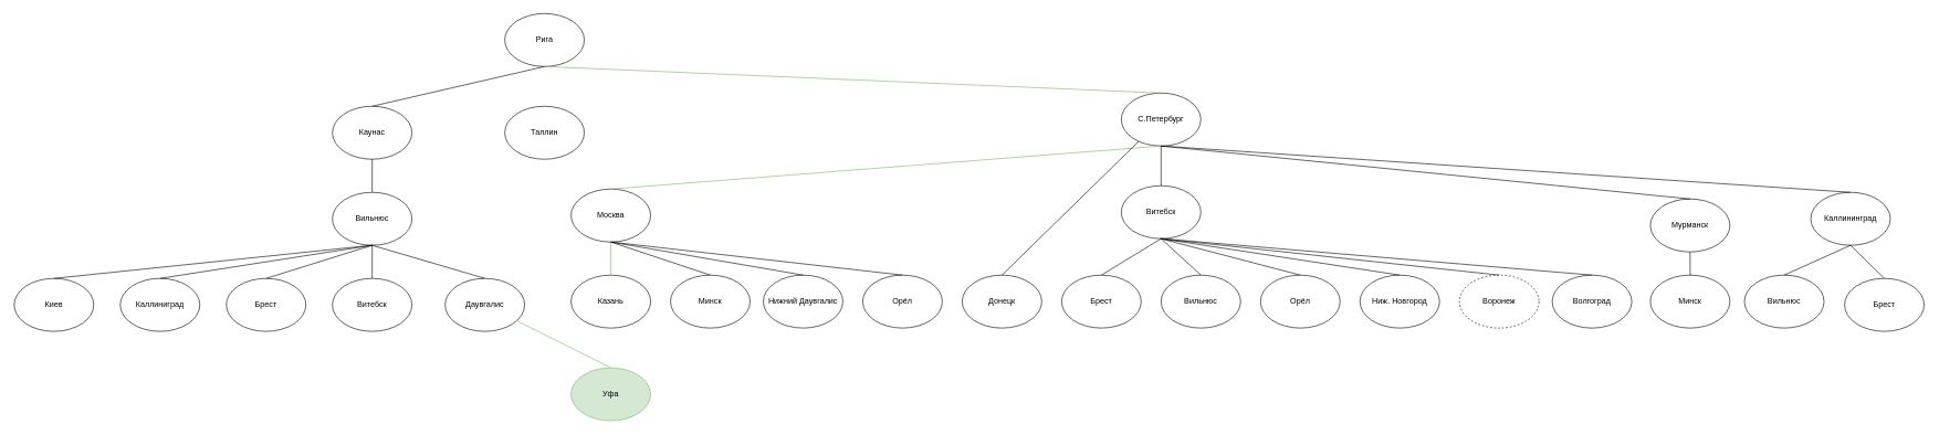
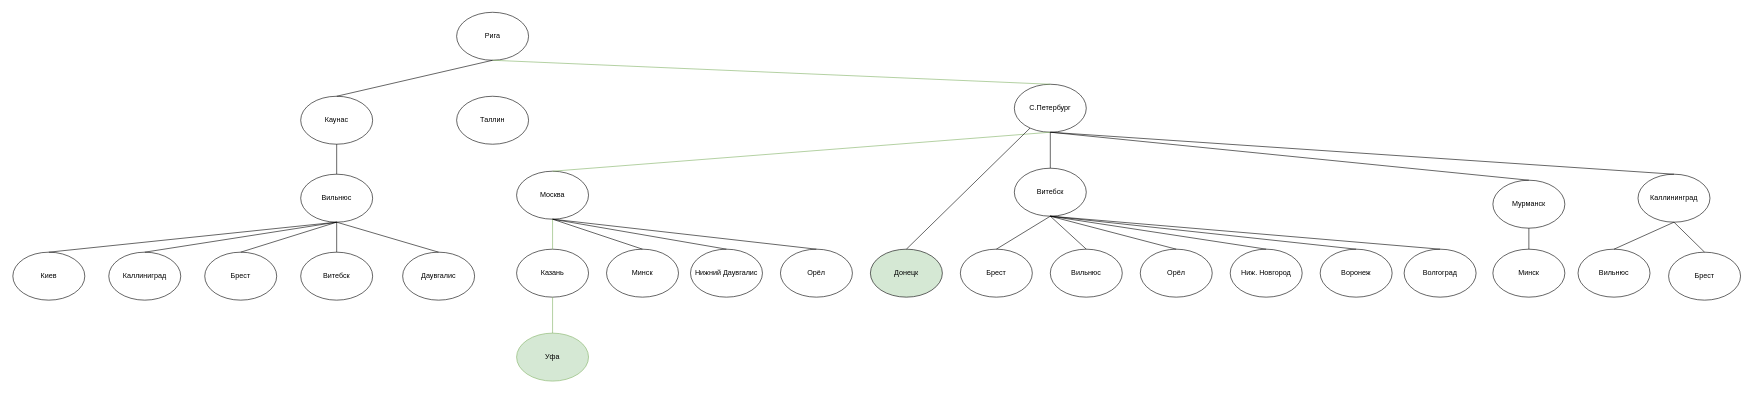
  <mxCell id="0" />
  <mxCell id="1" parent="0" />
  <mxCell id="2" value="Рига" style="ellipse;whiteSpace=wrap;html=1;" parent="1" vertex="1"><mxGeometry x="760" y="20" width="120" height="80" as="geometry" /></mxCell>
  <mxCell id="3" value="Каунас" style="ellipse;whiteSpace=wrap;html=1;" parent="1" vertex="1"><mxGeometry x="500" y="160" width="120" height="80" as="geometry" /></mxCell>
  <mxCell id="4" value="Таллин" style="ellipse;whiteSpace=wrap;html=1;" parent="1" vertex="1"><mxGeometry x="760" y="160" width="120" height="80" as="geometry" /></mxCell>
  <mxCell id="5" value="С.Петербург" style="ellipse;whiteSpace=wrap;html=1;" parent="1" vertex="1"><mxGeometry x="1690" y="140" width="120" height="80" as="geometry" /></mxCell>
  <mxCell id="6" value="" style="endArrow=none;html=1;rounded=0;entryX=0.5;entryY=1;entryDx=0;entryDy=0;exitX=0.5;exitY=0;exitDx=0;exitDy=0;" parent="1" source="3" target="2" edge="1"><mxGeometry width="50" height="50" relative="1" as="geometry"><mxPoint x="800" y="280" as="sourcePoint" /><mxPoint x="850" y="230" as="targetPoint" /></mxGeometry></mxCell>
  <mxCell id="7" value="" style="endArrow=none;html=1;rounded=0;exitX=0.5;exitY=0;exitDx=0;exitDy=0;fillColor=#d5e8d4;strokeColor=#82b366;" parent="1" source="5" edge="1"><mxGeometry width="50" height="50" relative="1" as="geometry"><mxPoint x="580" y="170" as="sourcePoint" /><mxPoint x="820" y="100" as="targetPoint" /></mxGeometry></mxCell>
  <mxCell id="8" value="Вильнюс" style="ellipse;whiteSpace=wrap;html=1;" parent="1" vertex="1"><mxGeometry x="500" y="290" width="120" height="80" as="geometry" /></mxCell>
  <mxCell id="9" value="Витебск" style="ellipse;whiteSpace=wrap;html=1;" parent="1" vertex="1"><mxGeometry x="500" y="420" width="120" height="80" as="geometry" /></mxCell>
  <mxCell id="10" value="Москва" style="ellipse;whiteSpace=wrap;html=1;" parent="1" vertex="1"><mxGeometry x="860" y="285" width="120" height="80" as="geometry" /></mxCell>
  <mxCell id="11" value="" style="endArrow=none;html=1;rounded=0;entryX=0.5;entryY=1;entryDx=0;entryDy=0;exitX=0.5;exitY=0;exitDx=0;exitDy=0;" parent="1" source="8" target="3" edge="1"><mxGeometry width="50" height="50" relative="1" as="geometry"><mxPoint x="610" y="280" as="sourcePoint" /><mxPoint x="660" y="230" as="targetPoint" /></mxGeometry></mxCell>
  <mxCell id="12" value="Брест" style="ellipse;whiteSpace=wrap;html=1;" parent="1" vertex="1"><mxGeometry x="340" y="420" width="120" height="80" as="geometry" /></mxCell>
  <mxCell id="13" value="Даувгалис" style="ellipse;whiteSpace=wrap;html=1;" parent="1" vertex="1"><mxGeometry x="670" y="420" width="120" height="80" as="geometry" /></mxCell>
  <mxCell id="14" value="Каллиниград" style="ellipse;whiteSpace=wrap;html=1;" parent="1" vertex="1"><mxGeometry x="180" y="420" width="120" height="80" as="geometry" /></mxCell>
  <mxCell id="15" value="Киев" style="ellipse;whiteSpace=wrap;html=1;" parent="1" vertex="1"><mxGeometry x="20" y="420" width="120" height="80" as="geometry" /></mxCell>
  <mxCell id="16" value="" style="endArrow=none;html=1;rounded=0;entryX=0.5;entryY=1;entryDx=0;entryDy=0;exitX=0.5;exitY=0;exitDx=0;exitDy=0;" parent="1" source="15" target="8" edge="1"><mxGeometry width="50" height="50" relative="1" as="geometry"><mxPoint x="410" y="330" as="sourcePoint" /><mxPoint x="460" y="280" as="targetPoint" /></mxGeometry></mxCell>
  <mxCell id="17" value="" style="endArrow=none;html=1;rounded=0;entryX=0.5;entryY=1;entryDx=0;entryDy=0;exitX=0.5;exitY=0;exitDx=0;exitDy=0;" parent="1" source="14" target="8" edge="1"><mxGeometry width="50" height="50" relative="1" as="geometry"><mxPoint y="340" as="sourcePoint" x="420" /><mxPoint x="470" y="290" as="targetPoint" /></mxGeometry></mxCell>
  <mxCell id="18" value="" style="endArrow=none;html=1;rounded=0;entryX=0.5;entryY=1;entryDx=0;entryDy=0;exitX=0.5;exitY=0;exitDx=0;exitDy=0;" parent="1" source="12" target="8" edge="1"><mxGeometry width="50" height="50" relative="1" as="geometry"><mxPoint x="430" y="350" as="sourcePoint" /><mxPoint x="480" y="300" as="targetPoint" /></mxGeometry></mxCell>
  <mxCell id="19" value="" style="endArrow=none;html=1;rounded=0;entryX=0.5;entryY=1;entryDx=0;entryDy=0;" parent="1" source="9" target="8" edge="1"><mxGeometry width="50" height="50" relative="1" as="geometry"><mxPoint x="440" y="360" as="sourcePoint" /><mxPoint x="490" y="310" as="targetPoint" /></mxGeometry></mxCell>
  <mxCell id="20" value="" style="endArrow=none;html=1;rounded=0;entryX=0.5;entryY=1;entryDx=0;entryDy=0;exitX=0.5;exitY=0;exitDx=0;exitDy=0;" parent="1" source="13" target="8" edge="1"><mxGeometry width="50" height="50" relative="1" as="geometry"><mxPoint x="450" y="370" as="sourcePoint" /><mxPoint x="500" y="320" as="targetPoint" /></mxGeometry></mxCell>
  <mxCell id="21" value="Мурманск" style="ellipse;whiteSpace=wrap;html=1;" parent="1" vertex="1"><mxGeometry x="2488" y="300" width="120" height="80" as="geometry" /></mxCell>
  <mxCell id="22" value="Витебск" style="ellipse;whiteSpace=wrap;html=1;" parent="1" vertex="1"><mxGeometry x="1690" y="280" width="120" height="80" as="geometry" /></mxCell>
  <mxCell id="23" value="" style="endArrow=none;html=1;rounded=0;entryX=0.5;entryY=1;entryDx=0;entryDy=0;exitX=0.5;exitY=0;exitDx=0;exitDy=0;fillColor=#d5e8d4;strokeColor=#82b366;" parent="1" source="10" target="5" edge="1"><mxGeometry width="50" height="50" relative="1" as="geometry"><mxPoint x="1700" y="310" as="sourcePoint" /><mxPoint x="1750" y="260" as="targetPoint" /></mxGeometry></mxCell>
  <mxCell id="24" value="" style="endArrow=none;html=1;rounded=0;entryX=0.5;entryY=1;entryDx=0;entryDy=0;exitX=0.5;exitY=0;exitDx=0;exitDy=0;" parent="1" source="22" target="5" edge="1"><mxGeometry width="50" height="50" relative="1" as="geometry"><mxPoint x="1700" y="310" as="sourcePoint" /><mxPoint x="1750" y="260" as="targetPoint" /></mxGeometry></mxCell>
  <mxCell id="25" value="" style="endArrow=none;html=1;rounded=0;entryX=0.5;entryY=1;entryDx=0;entryDy=0;exitX=0.5;exitY=0;exitDx=0;exitDy=0;" parent="1" source="21" target="5" edge="1"><mxGeometry width="50" height="50" relative="1" as="geometry"><mxPoint x="1700" y="310" as="sourcePoint" /><mxPoint x="1750" y="260" as="targetPoint" /></mxGeometry></mxCell>
  <mxCell id="26" value="Казань" style="ellipse;whiteSpace=wrap;html=1;" parent="1" vertex="1"><mxGeometry x="860" y="415" width="120" height="80" as="geometry" /></mxCell>
  <mxCell id="27" value="" style="endArrow=none;html=1;rounded=0;entryX=0.5;entryY=1;entryDx=0;entryDy=0;exitX=0.5;exitY=0;exitDx=0;exitDy=0;fillColor=#d5e8d4;strokeColor=#82b366;" parent="1" source="26" target="10" edge="1"><mxGeometry width="50" height="50" relative="1" as="geometry"><mxPoint x="1080" y="365" as="sourcePoint" /><mxPoint x="1130" y="315" as="targetPoint" /></mxGeometry></mxCell>
  <mxCell id="28" value="Каллининград" style="ellipse;whiteSpace=wrap;html=1;" parent="1" vertex="1"><mxGeometry x="2730" y="290" width="120" height="80" as="geometry" /></mxCell>
  <mxCell id="29" value="" style="endArrow=none;html=1;rounded=0;entryX=0.5;entryY=1;entryDx=0;entryDy=0;exitX=0.5;exitY=0;exitDx=0;exitDy=0;" parent="1" source="28" target="5" edge="1"><mxGeometry width="50" height="50" relative="1" as="geometry"><mxPoint x="1770" y="360" as="sourcePoint" /><mxPoint x="1820" y="310" as="targetPoint" /></mxGeometry></mxCell>
  <mxCell id="30" value="Минск" style="ellipse;whiteSpace=wrap;html=1;" parent="1" vertex="1"><mxGeometry x="1010" y="415" width="120" height="80" as="geometry" /></mxCell>
  <mxCell id="31" value="Нижний Даувгалис" style="ellipse;whiteSpace=wrap;html=1;" parent="1" vertex="1"><mxGeometry x="1150" y="415" width="120" height="80" as="geometry" /></mxCell>
  <mxCell id="32" value="Орёл" style="ellipse;whiteSpace=wrap;html=1;" parent="1" vertex="1"><mxGeometry x="1300" y="415" width="120" height="80" as="geometry" /></mxCell>
- <mxCell id="33" value="Донецк" style="ellipse;whiteSpace=wrap;html=1;" parent="1" vertex="1"><mxGeometry x="1450" y="415" width="120" height="80" as="geometry" /></mxCell>
+ <mxCell id="33" value="Донецк" style="ellipse;whiteSpace=wrap;html=1;fillColor=#d5e8d4;" parent="1" vertex="1"><mxGeometry x="1450" y="415" width="120" height="80" as="geometry" /></mxCell>
  <mxCell id="34" value="" style="endArrow=none;html=1;rounded=0;entryX=0.5;entryY=1;entryDx=0;entryDy=0;exitX=0.5;exitY=0;exitDx=0;exitDy=0;" parent="1" source="30" target="10" edge="1"><mxGeometry width="50" height="50" relative="1" as="geometry"><mxPoint x="930" y="425" as="sourcePoint" /><mxPoint x="930" y="375" as="targetPoint" /></mxGeometry></mxCell>
  <mxCell id="35" value="" style="endArrow=none;html=1;rounded=0;entryX=0.5;entryY=1;entryDx=0;entryDy=0;exitX=0.5;exitY=0;exitDx=0;exitDy=0;" parent="1" source="31" target="10" edge="1"><mxGeometry width="50" height="50" relative="1" as="geometry"><mxPoint x="940" y="435" as="sourcePoint" /><mxPoint x="940" y="385" as="targetPoint" /></mxGeometry></mxCell>
  <mxCell id="36" value="" style="endArrow=none;html=1;rounded=0;entryX=0.5;entryY=1;entryDx=0;entryDy=0;exitX=0.5;exitY=0;exitDx=0;exitDy=0;" parent="1" source="32" target="10" edge="1"><mxGeometry width="50" height="50" relative="1" as="geometry"><mxPoint x="950" y="445" as="sourcePoint" /><mxPoint x="950" y="395" as="targetPoint" /></mxGeometry></mxCell>
  <mxCell id="37" value="" style="endArrow=none;html=1;rounded=0;exitX=0.5;exitY=0;exitDx=0;exitDy=0;" parent="1" source="33" target="5" edge="1"><mxGeometry width="50" height="50" relative="1" as="geometry"><mxPoint x="960" y="455" as="sourcePoint" /><mxPoint x="960" y="405" as="targetPoint" /></mxGeometry></mxCell>
  <mxCell id="38" value="Уфа" style="ellipse;whiteSpace=wrap;html=1;fillColor=#d5e8d4;strokeColor=#82b366;" parent="1" vertex="1"><mxGeometry x="860" y="555" width="120" height="80" as="geometry" /></mxCell>
- <mxCell id="39" value="" style="endArrow=none;html=1;rounded=0;exitX=0.5;exitY=0;exitDx=0;exitDy=0;fillColor=#d5e8d4;strokeColor=#82b366;" parent="1" source="38" target="13" edge="1"><mxGeometry width="50" height="50" relative="1" as="geometry"><mxPoint x="970" y="465" as="sourcePoint" /><mxPoint x="970" y="415" as="targetPoint" /></mxGeometry></mxCell>
+ <mxCell id="39" value="" style="endArrow=none;html=1;rounded=0;entryX=0.5;entryY=1;entryDx=0;entryDy=0;exitX=0.5;exitY=0;exitDx=0;exitDy=0;fillColor=#d5e8d4;strokeColor=#82b366;" parent="1" source="38" target="26" edge="1"><mxGeometry width="50" height="50" relative="1" as="geometry"><mxPoint x="970" y="465" as="sourcePoint" /><mxPoint x="970" y="415" as="targetPoint" /></mxGeometry></mxCell>
  <mxCell id="40" value="Брест" style="ellipse;whiteSpace=wrap;html=1;" parent="1" vertex="1"><mxGeometry x="1600" y="415" width="120" height="80" as="geometry" /></mxCell>
  <mxCell id="41" value="Вильнюс" style="ellipse;whiteSpace=wrap;html=1;" parent="1" vertex="1"><mxGeometry x="1750" y="415" width="120" height="80" as="geometry" /></mxCell>
  <mxCell id="42" value="Орёл" style="ellipse;whiteSpace=wrap;html=1;" parent="1" vertex="1"><mxGeometry x="1900" y="415" width="120" height="80" as="geometry" /></mxCell>
  <mxCell id="43" value="Ниж. Новгород" style="ellipse;whiteSpace=wrap;html=1;" parent="1" vertex="1"><mxGeometry x="2050" y="415" width="120" height="80" as="geometry" /></mxCell>
- <mxCell id="44" value="Воронеж" style="ellipse;whiteSpace=wrap;html=1;dashed=1;" parent="1" vertex="1"><mxGeometry x="2200" y="415" width="120" height="80" as="geometry" /></mxCell>
+ <mxCell id="44" value="Воронеж" style="ellipse;whiteSpace=wrap;html=1;" parent="1" vertex="1"><mxGeometry x="2200" y="415" width="120" height="80" as="geometry" /></mxCell>
  <mxCell id="45" value="Волгоград" style="ellipse;whiteSpace=wrap;html=1;" parent="1" vertex="1"><mxGeometry x="2340" y="415" width="120" height="80" as="geometry" /></mxCell>
  <mxCell id="46" value="" style="endArrow=none;html=1;rounded=0;entryX=0.5;entryY=1;entryDx=0;entryDy=0;exitX=0.5;exitY=0;exitDx=0;exitDy=0;" parent="1" source="40" target="22" edge="1"><mxGeometry width="50" height="50" relative="1" as="geometry"><mxPoint x="1920" y="430" as="sourcePoint" /><mxPoint x="1970" y="380" as="targetPoint" /></mxGeometry></mxCell>
  <mxCell id="47" value="" style="endArrow=none;html=1;rounded=0;entryX=0.5;entryY=1;entryDx=0;entryDy=0;exitX=0.5;exitY=0;exitDx=0;exitDy=0;" parent="1" source="41" target="22" edge="1"><mxGeometry width="50" height="50" relative="1" as="geometry"><mxPoint x="1920" y="430" as="sourcePoint" /><mxPoint x="1970" y="380" as="targetPoint" /></mxGeometry></mxCell>
  <mxCell id="48" value="" style="endArrow=none;html=1;rounded=0;entryX=0.5;entryY=1;entryDx=0;entryDy=0;exitX=0.5;exitY=0;exitDx=0;exitDy=0;" parent="1" source="42" target="22" edge="1"><mxGeometry width="50" height="50" relative="1" as="geometry"><mxPoint x="1920" y="430" as="sourcePoint" /><mxPoint x="1970" y="380" as="targetPoint" /></mxGeometry></mxCell>
  <mxCell id="49" value="" style="endArrow=none;html=1;rounded=0;entryX=0.5;entryY=1;entryDx=0;entryDy=0;exitX=0.5;exitY=0;exitDx=0;exitDy=0;" parent="1" source="43" target="22" edge="1"><mxGeometry width="50" height="50" relative="1" as="geometry"><mxPoint x="2010" y="430" as="sourcePoint" /><mxPoint x="1760" y="370" as="targetPoint" /></mxGeometry></mxCell>
  <mxCell id="50" value="" style="endArrow=none;html=1;rounded=0;entryX=0.5;entryY=1;entryDx=0;entryDy=0;exitX=0.5;exitY=0;exitDx=0;exitDy=0;" parent="1" source="44" target="22" edge="1"><mxGeometry width="50" height="50" relative="1" as="geometry"><mxPoint x="2020" y="440" as="sourcePoint" /><mxPoint x="1770" y="380" as="targetPoint" /></mxGeometry></mxCell>
  <mxCell id="51" value="" style="endArrow=none;html=1;rounded=0;entryX=0.5;entryY=1;entryDx=0;entryDy=0;exitX=0.5;exitY=0;exitDx=0;exitDy=0;" parent="1" source="45" target="22" edge="1"><mxGeometry width="50" height="50" relative="1" as="geometry"><mxPoint x="2030" y="450" as="sourcePoint" /><mxPoint x="1780" y="390" as="targetPoint" /></mxGeometry></mxCell>
  <mxCell id="52" value="Минск" style="ellipse;whiteSpace=wrap;html=1;" parent="1" vertex="1"><mxGeometry x="2488" y="415" width="120" height="80" as="geometry" /></mxCell>
  <mxCell id="53" value="" style="endArrow=none;html=1;rounded=0;entryX=0.5;entryY=1;entryDx=0;entryDy=0;exitX=0.5;exitY=0;exitDx=0;exitDy=0;" parent="1" source="52" target="21" edge="1"><mxGeometry width="50" height="50" relative="1" as="geometry"><mxPoint x="2390" y="590" as="sourcePoint" /><mxPoint x="2440" y="540" as="targetPoint" /></mxGeometry></mxCell>
  <mxCell id="54" value="Брест" style="ellipse;whiteSpace=wrap;html=1;" parent="1" vertex="1"><mxGeometry x="2781" y="420" width="120" height="80" as="geometry" /></mxCell>
  <mxCell id="55" value="Вильнюс" style="ellipse;whiteSpace=wrap;html=1;" parent="1" vertex="1"><mxGeometry x="2630" y="415" width="120" height="80" as="geometry" /></mxCell>
  <mxCell id="56" value="" style="endArrow=none;html=1;rounded=0;entryX=0.5;entryY=1;entryDx=0;entryDy=0;exitX=0.5;exitY=0;exitDx=0;exitDy=0;" parent="1" source="54" target="28" edge="1"><mxGeometry width="50" height="50" relative="1" as="geometry"><mxPoint x="2530" y="640" as="sourcePoint" /><mxPoint x="2580" y="590" as="targetPoint" /></mxGeometry></mxCell>
  <mxCell id="57" value="" style="endArrow=none;html=1;rounded=0;entryX=0.5;entryY=1;entryDx=0;entryDy=0;exitX=0.5;exitY=0;exitDx=0;exitDy=0;" parent="1" source="55" target="28" edge="1"><mxGeometry width="50" height="50" relative="1" as="geometry"><mxPoint x="2530" y="640" as="sourcePoint" /><mxPoint x="2580" y="590" as="targetPoint" /></mxGeometry></mxCell>
